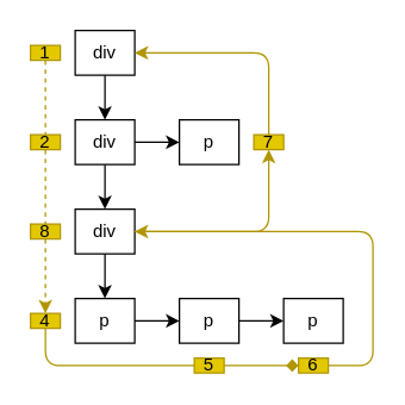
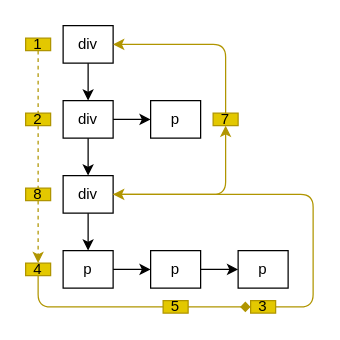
  <mxCell id="0" />
  <mxCell id="1" parent="0" />
  <mxCell id="2" value="" style="group" parent="1" vertex="1" connectable="0"><mxGeometry x="50" y="20" width="40" height="30" as="geometry" /></mxCell>
  <mxCell id="3" value="" style="rounded=0;whiteSpace=wrap;html=1;container=0;" parent="2" vertex="1"><mxGeometry width="40" height="30" as="geometry" /></mxCell>
  <mxCell id="4" value="div" style="text;html=1;strokeColor=none;fillColor=none;align=center;verticalAlign=middle;whiteSpace=wrap;rounded=0;container=0;" parent="2" vertex="1"><mxGeometry width="40" height="30" as="geometry" /></mxCell>
  <mxCell id="5" value="" style="group" parent="1" vertex="1" connectable="0"><mxGeometry x="50" y="80" width="40" height="30" as="geometry" /></mxCell>
  <mxCell id="6" value="" style="rounded=0;whiteSpace=wrap;html=1;container=0;" parent="5" vertex="1"><mxGeometry width="40" height="30" as="geometry" /></mxCell>
  <mxCell id="7" value="div" style="text;html=1;strokeColor=none;fillColor=none;align=center;verticalAlign=middle;whiteSpace=wrap;rounded=0;container=0;" parent="5" vertex="1"><mxGeometry width="40" height="30" as="geometry" /></mxCell>
  <mxCell id="8" style="edgeStyle=none;html=1;entryX=0.5;entryY=0;entryDx=0;entryDy=0;" parent="1" source="4" target="7" edge="1"><mxGeometry relative="1" as="geometry" /></mxCell>
  <mxCell id="9" value="" style="group" parent="1" vertex="1" connectable="0"><mxGeometry x="50" y="140" width="40" height="30" as="geometry" /></mxCell>
  <mxCell id="10" value="" style="rounded=0;whiteSpace=wrap;html=1;container=0;" parent="9" vertex="1"><mxGeometry width="40" height="30" as="geometry" /></mxCell>
  <mxCell id="11" value="div" style="text;html=1;strokeColor=none;fillColor=none;align=center;verticalAlign=middle;whiteSpace=wrap;rounded=0;container=0;" parent="9" vertex="1"><mxGeometry width="40" height="30" as="geometry" /></mxCell>
  <mxCell id="12" style="edgeStyle=none;html=1;entryX=0.5;entryY=0;entryDx=0;entryDy=0;" parent="1" target="11" edge="1"><mxGeometry relative="1" as="geometry"><mxPoint x="70" y="110" as="sourcePoint" /></mxGeometry></mxCell>
  <mxCell id="13" value="" style="group" parent="1" vertex="1" connectable="0"><mxGeometry x="120" y="80" width="40" height="30" as="geometry" /></mxCell>
  <mxCell id="14" value="" style="rounded=0;whiteSpace=wrap;html=1;container=0;" parent="13" vertex="1"><mxGeometry width="40" height="30" as="geometry" /></mxCell>
  <mxCell id="15" value="p" style="text;html=1;strokeColor=none;fillColor=none;align=center;verticalAlign=middle;whiteSpace=wrap;rounded=0;container=0;" parent="13" vertex="1"><mxGeometry width="40" height="30" as="geometry" /></mxCell>
  <mxCell id="16" style="edgeStyle=none;html=1;entryX=0;entryY=0.5;entryDx=0;entryDy=0;" parent="1" source="7" target="15" edge="1"><mxGeometry relative="1" as="geometry" /></mxCell>
  <mxCell id="17" value="" style="group" parent="1" vertex="1" connectable="0"><mxGeometry x="50" y="200" width="40" height="30" as="geometry" /></mxCell>
  <mxCell id="18" value="" style="rounded=0;whiteSpace=wrap;html=1;container=0;" parent="17" vertex="1"><mxGeometry width="40" height="30" as="geometry" /></mxCell>
  <mxCell id="19" value="p" style="text;html=1;strokeColor=none;fillColor=none;align=center;verticalAlign=middle;whiteSpace=wrap;rounded=0;container=0;" parent="17" vertex="1"><mxGeometry width="40" height="30" as="geometry" /></mxCell>
  <mxCell id="20" style="edgeStyle=none;html=1;entryX=0.5;entryY=0;entryDx=0;entryDy=0;" parent="1" target="19" edge="1"><mxGeometry relative="1" as="geometry"><mxPoint x="70" y="170" as="sourcePoint" /></mxGeometry></mxCell>
  <mxCell id="21" value="" style="group" parent="1" vertex="1" connectable="0"><mxGeometry x="120" y="200" width="40" height="30" as="geometry" /></mxCell>
  <mxCell id="22" value="" style="rounded=0;whiteSpace=wrap;html=1;container=0;" parent="21" vertex="1"><mxGeometry width="40" height="30" as="geometry" /></mxCell>
  <mxCell id="23" value="p" style="text;html=1;strokeColor=none;fillColor=none;align=center;verticalAlign=middle;whiteSpace=wrap;rounded=0;container=0;" parent="21" vertex="1"><mxGeometry width="40" height="30" as="geometry" /></mxCell>
  <mxCell id="24" style="edgeStyle=none;html=1;entryX=0;entryY=0.5;entryDx=0;entryDy=0;" parent="1" source="19" target="23" edge="1"><mxGeometry relative="1" as="geometry"><mxPoint x="110" y="215" as="targetPoint" /></mxGeometry></mxCell>
  <mxCell id="25" value="" style="group" parent="1" vertex="1" connectable="0"><mxGeometry x="190" y="200" width="40" height="30" as="geometry" /></mxCell>
  <mxCell id="26" value="" style="rounded=0;whiteSpace=wrap;html=1;container=0;" parent="25" vertex="1"><mxGeometry width="40" height="30" as="geometry" /></mxCell>
  <mxCell id="27" value="p" style="text;html=1;strokeColor=none;fillColor=none;align=center;verticalAlign=middle;whiteSpace=wrap;rounded=0;container=0;" parent="25" vertex="1"><mxGeometry width="40" height="30" as="geometry" /></mxCell>
  <mxCell id="28" style="edgeStyle=none;html=1;entryX=0;entryY=0.5;entryDx=0;entryDy=0;" parent="1" target="27" edge="1"><mxGeometry relative="1" as="geometry"><mxPoint x="180" y="215" as="targetPoint" /><mxPoint x="160" y="215" as="sourcePoint" /></mxGeometry></mxCell>
  <mxCell id="29" value="" style="edgeStyle=none;html=1;entryX=0.5;entryY=0;entryDx=0;entryDy=0;fillColor=#e3c800;strokeColor=#B09500;dashed=1;" edge="1" parent="1" source="30" target="34"><mxGeometry relative="1" as="geometry" /></mxCell>
  <mxCell id="30" value="1" style="text;html=1;align=center;verticalAlign=middle;whiteSpace=wrap;rounded=0;fillColor=#e3c800;fontColor=#000000;strokeColor=#B09500;" parent="1" vertex="1"><mxGeometry x="20" y="30" width="20" height="10" as="geometry" /></mxCell>
  <mxCell id="31" value="2" style="text;html=1;strokeColor=#B09500;fillColor=#e3c800;align=center;verticalAlign=middle;whiteSpace=wrap;rounded=0;fontColor=#000000;" parent="1" vertex="1"><mxGeometry x="20" y="90" width="20" height="10" as="geometry" /></mxCell>
  <mxCell id="32" value="8" style="text;html=1;strokeColor=#B09500;fillColor=#e3c800;align=center;verticalAlign=middle;whiteSpace=wrap;rounded=0;fontColor=#000000;" parent="1" vertex="1"><mxGeometry x="20" y="150" width="20" height="10" as="geometry" /></mxCell>
  <mxCell id="33" style="edgeStyle=orthogonalEdgeStyle;html=1;entryX=0;entryY=0.5;entryDx=0;entryDy=0;fillColor=#e3c800;strokeColor=#B09500;endArrow=diamond;" edge="1" parent="1" source="34" target="37"><mxGeometry relative="1" as="geometry"><Array as="points"><mxPoint x="30" y="245" /></Array></mxGeometry></mxCell>
  <mxCell id="34" value="4" style="text;html=1;strokeColor=#B09500;fillColor=#e3c800;align=center;verticalAlign=middle;whiteSpace=wrap;rounded=0;fontColor=#000000;" parent="1" vertex="1"><mxGeometry x="20" y="210" width="20" height="10" as="geometry" /></mxCell>
  <mxCell id="35" value="5" style="text;html=1;strokeColor=#B09500;fillColor=#e3c800;align=center;verticalAlign=middle;whiteSpace=wrap;rounded=0;fontColor=#000000;" parent="1" vertex="1"><mxGeometry x="130" y="240" width="20" height="10" as="geometry" /></mxCell>
  <mxCell id="36" style="edgeStyle=orthogonalEdgeStyle;html=1;entryX=1;entryY=0.5;entryDx=0;entryDy=0;fillColor=#e3c800;strokeColor=#B09500;" edge="1" parent="1" source="37" target="11"><mxGeometry relative="1" as="geometry"><Array as="points"><mxPoint x="250" y="245" /><mxPoint x="250" y="155" /></Array></mxGeometry></mxCell>
- <mxCell id="37" value="6" style="text;html=1;strokeColor=#B09500;fillColor=#e3c800;align=center;verticalAlign=middle;whiteSpace=wrap;rounded=0;fontColor=#000000;" parent="1" vertex="1"><mxGeometry x="200" y="240" width="20" height="10" as="geometry" /></mxCell>
+ <mxCell id="37" value="3" style="text;html=1;strokeColor=#B09500;fillColor=#e3c800;align=center;verticalAlign=middle;whiteSpace=wrap;rounded=0;fontColor=#000000;" parent="1" vertex="1"><mxGeometry x="200" y="240" width="20" height="10" as="geometry" /></mxCell>
  <mxCell id="38" style="edgeStyle=orthogonalEdgeStyle;html=1;entryX=1;entryY=0.5;entryDx=0;entryDy=0;fillColor=#e3c800;strokeColor=#B09500;" edge="1" parent="1" source="39" target="4"><mxGeometry relative="1" as="geometry"><Array as="points"><mxPoint x="180" y="35" /></Array></mxGeometry></mxCell>
  <mxCell id="39" value="7" style="text;html=1;strokeColor=#B09500;fillColor=#e3c800;align=center;verticalAlign=middle;whiteSpace=wrap;rounded=0;fontColor=#000000;" parent="1" vertex="1"><mxGeometry x="170" y="90" width="20" height="10" as="geometry" /></mxCell>
  <mxCell id="40" style="edgeStyle=orthogonalEdgeStyle;html=1;entryX=0.5;entryY=1;entryDx=0;entryDy=0;fillColor=#e3c800;strokeColor=#B09500;" edge="1" parent="1" source="11" target="39"><mxGeometry relative="1" as="geometry" /></mxCell>
